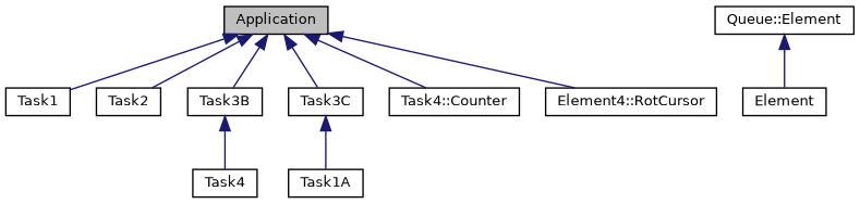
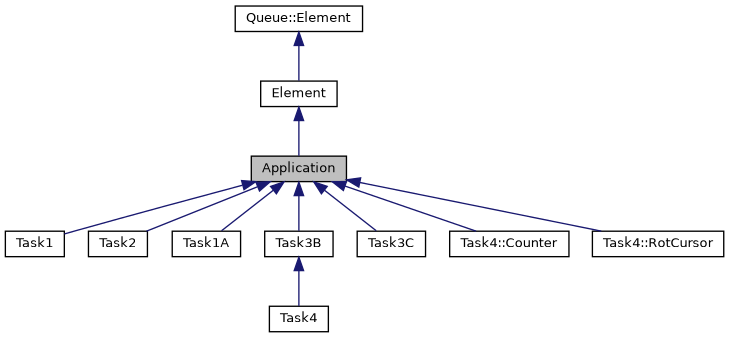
  digraph {
    node [color=black fontname=Helvetica fontsize=10 shape=record]
    edge [color=midnightblue dir=back fontname=Helvetica fontsize=10 labelfontname=Helvetica labelfontsize=10 style=solid]
    n1 [fillcolor=grey75 fontcolor=black height=0.2 label=Application style=filled width=0.4]
    n2 [height=0.2 label=Task1 width=0.4]
    n3 [height=0.2 label=Task2 width=0.4]
    n4 [height=0.2 label=Task1A width=0.4]
    n5 [height=0.2 label=Task3B width=0.4]
    n6 [height=0.2 label=Task3C width=0.4]
    n7 [height=0.2 label="Task4::Counter" width=0.4]
-   n8 [height=0.2 label="Element4::RotCursor" width=0.4]
+   n8 [height=0.2 label="Task4::RotCursor" width=0.4]
    n9 [height=0.2 label=Task4 width=0.4]
    n10 [height=0.2 label=Element width=0.4]
    n11 [height=0.2 label="Queue::Element" width=0.4]
    n1 -> n2
    n1 -> n3
-   n6 -> n4
+   n1 -> n4
    n1 -> n5
    n1 -> n6
    n1 -> n7
    n1 -> n8
    n5 -> n9
+   n10 -> n1
    n11 -> n10
  }
